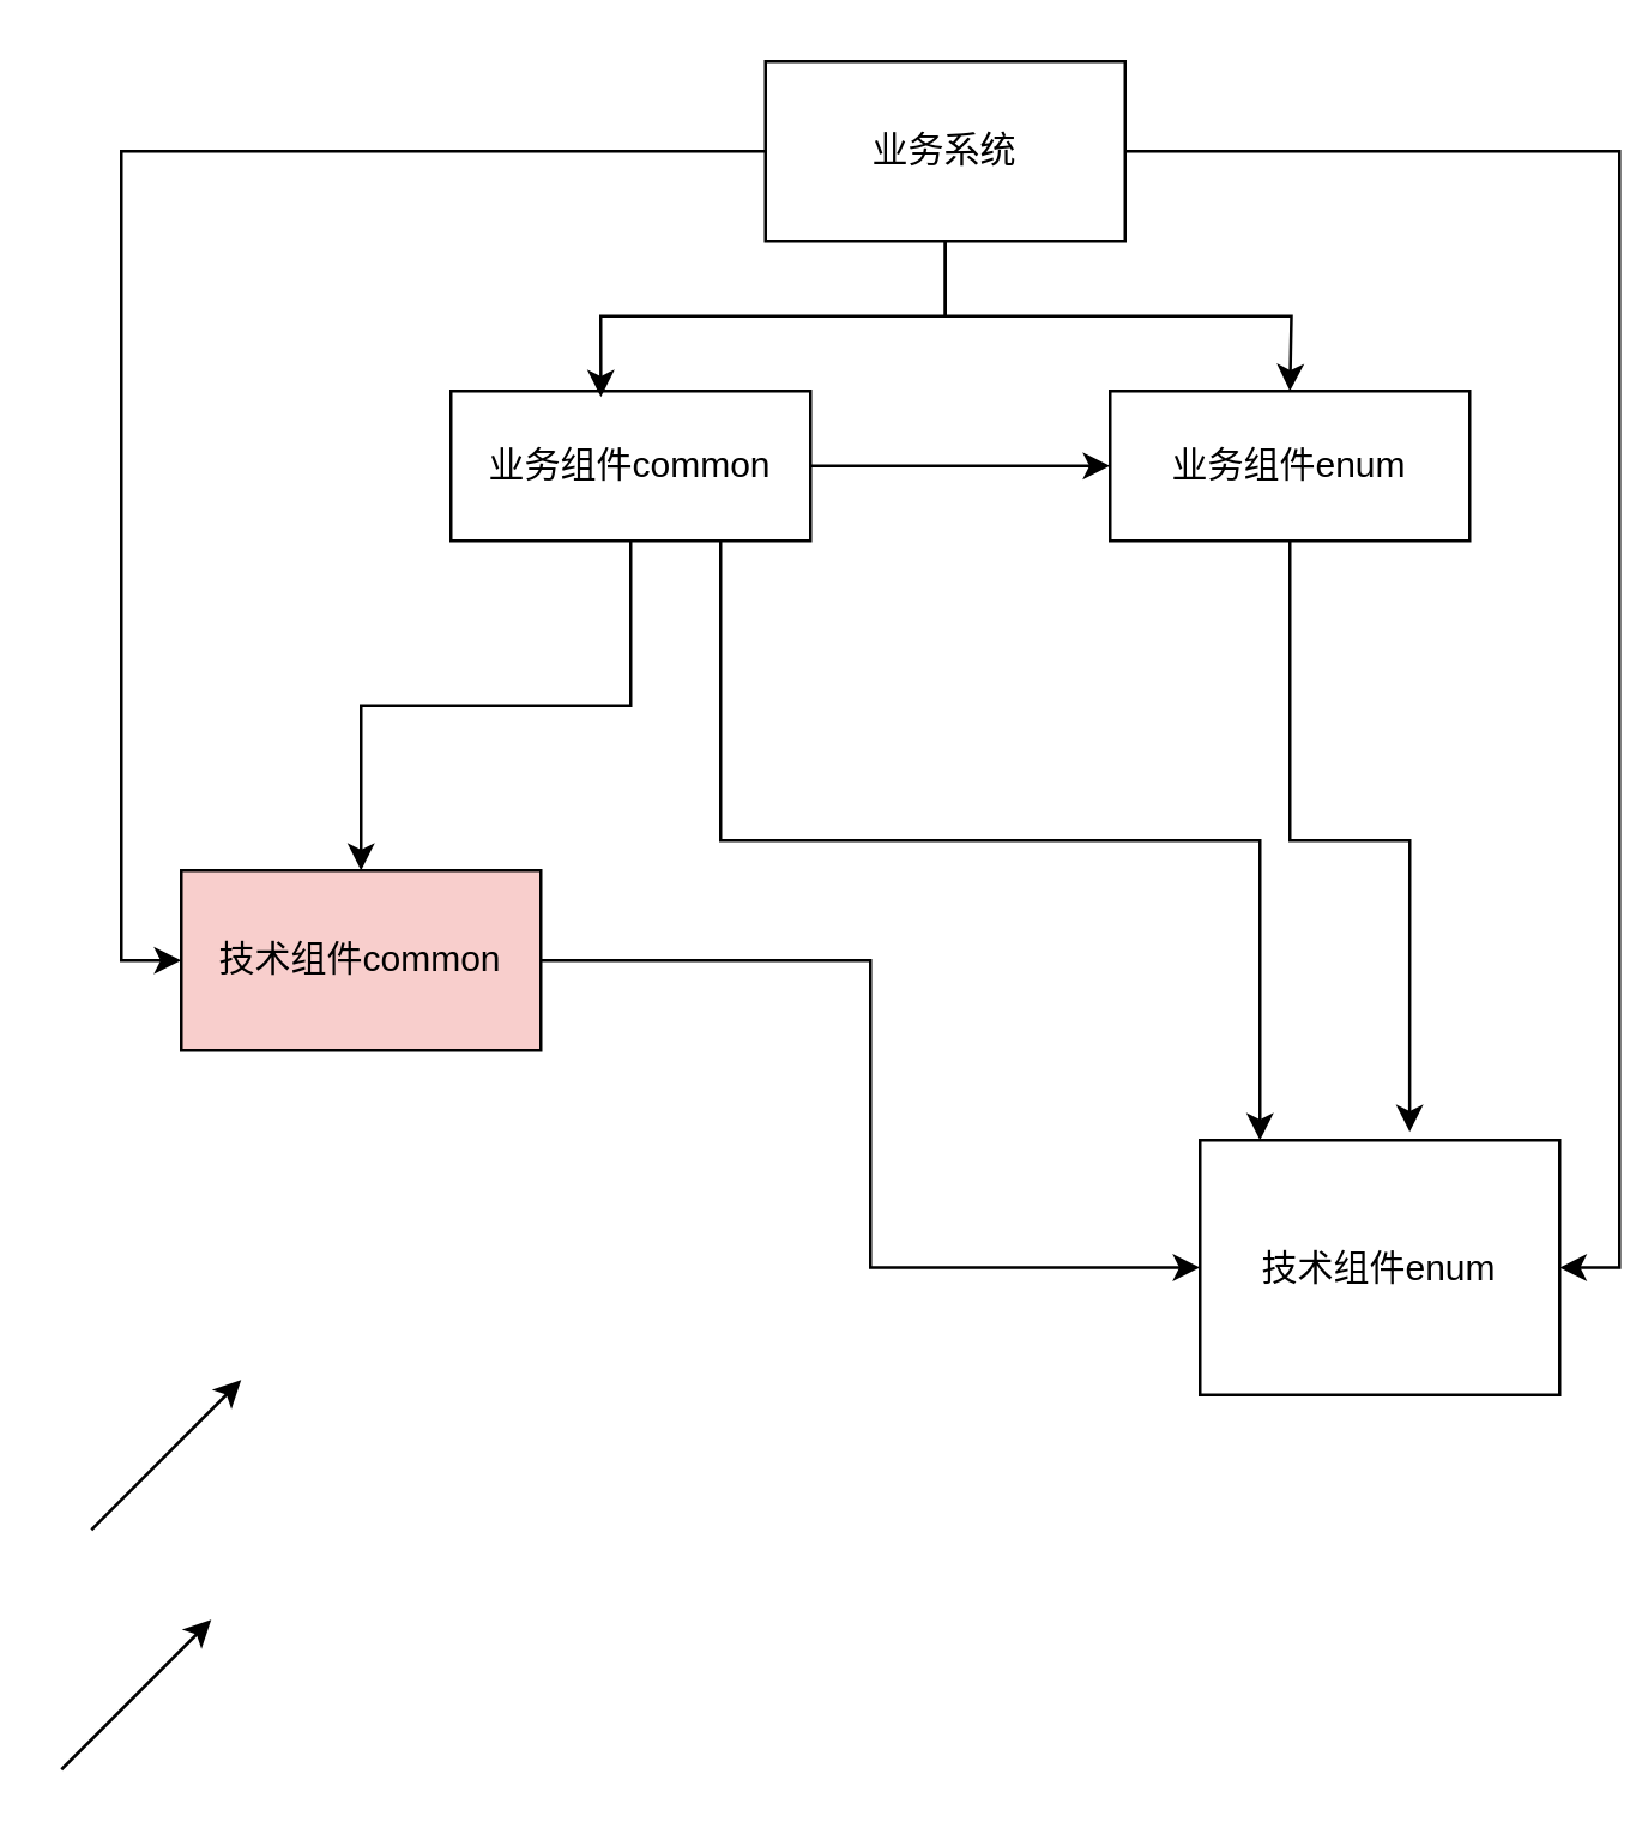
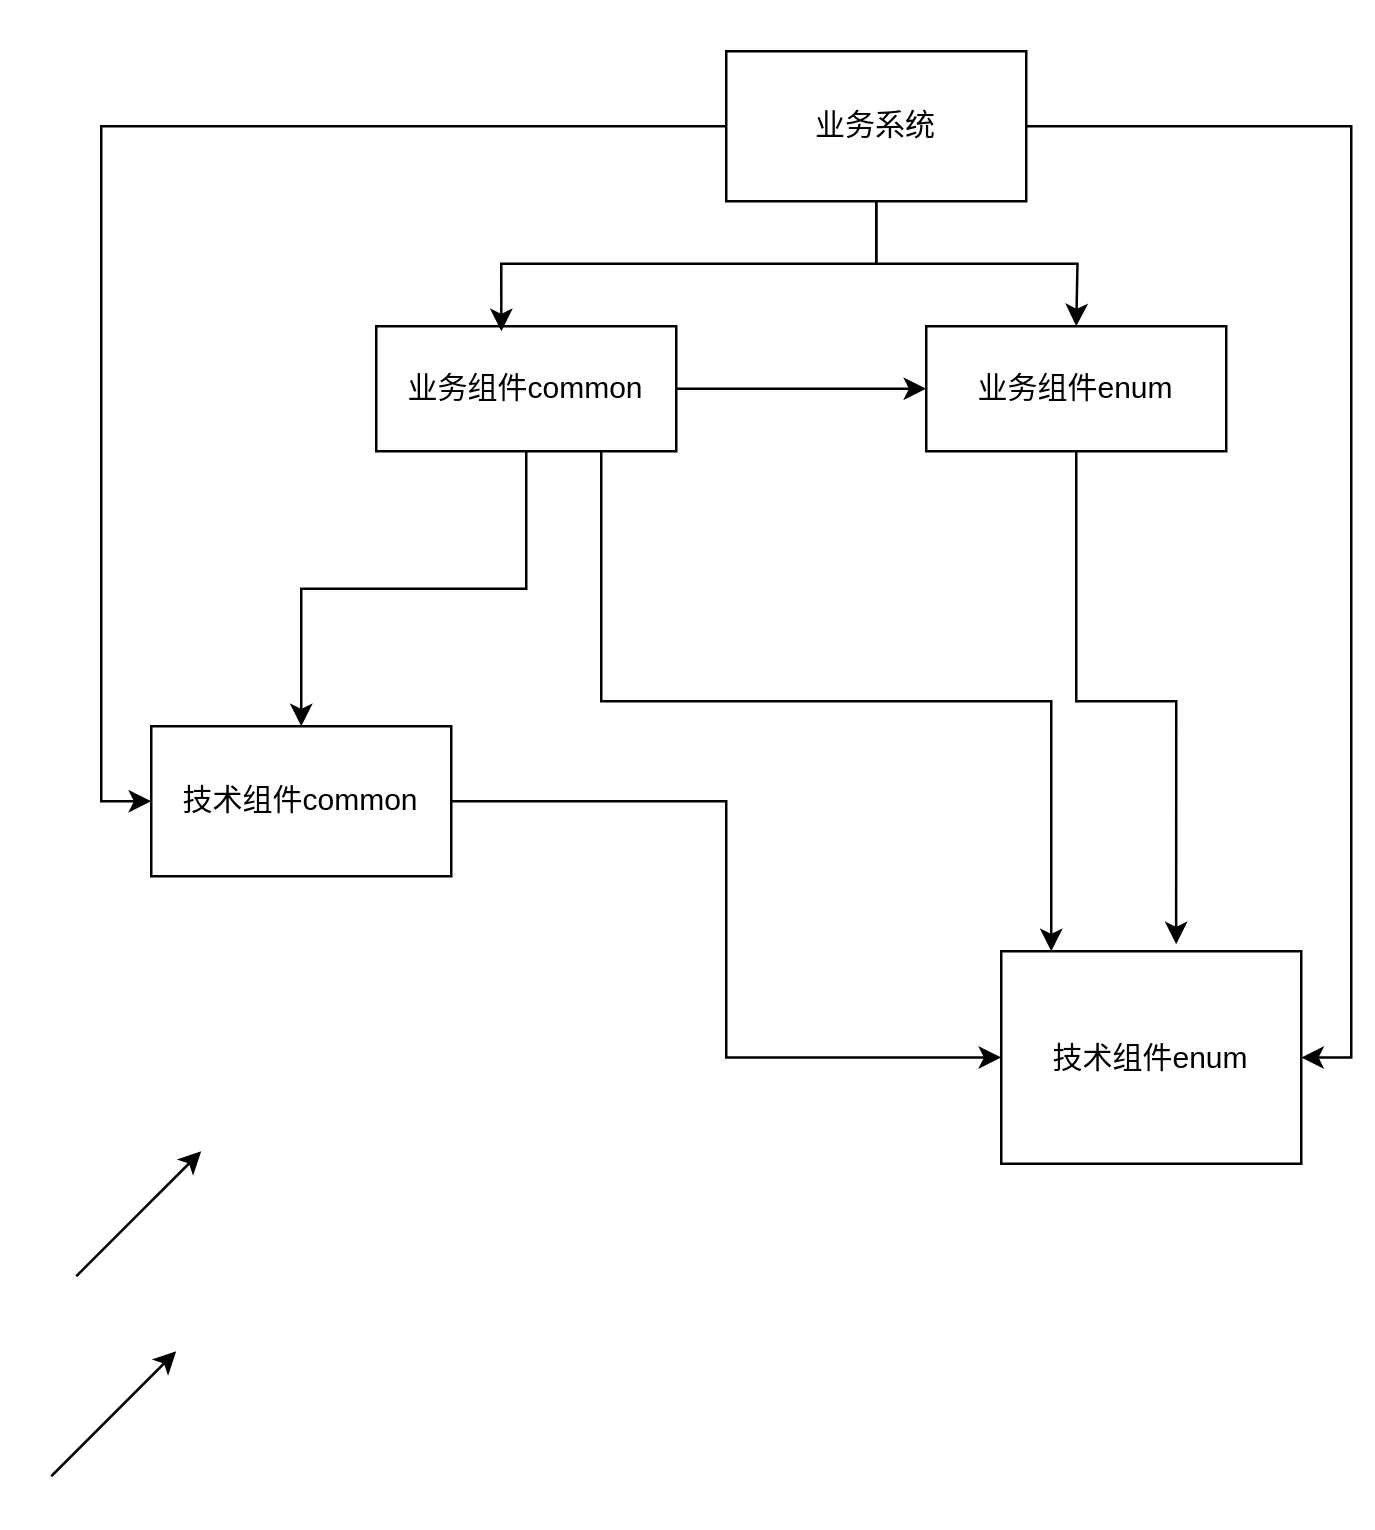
  <mxCell id="0" />
  <mxCell id="1" parent="0" />
  <mxCell id="2" style="edgeStyle=orthogonalEdgeStyle;rounded=0;orthogonalLoop=1;jettySize=auto;html=1;exitX=0.5;exitY=1;exitDx=0;exitDy=0;" edge="1" parent="1" source="5" target="7"><mxGeometry relative="1" as="geometry" /></mxCell>
  <mxCell id="3" style="edgeStyle=orthogonalEdgeStyle;rounded=0;orthogonalLoop=1;jettySize=auto;html=1;exitX=1;exitY=0.5;exitDx=0;exitDy=0;entryX=0;entryY=0.5;entryDx=0;entryDy=0;" edge="1" parent="1" source="5" target="9"><mxGeometry relative="1" as="geometry" /></mxCell>
  <mxCell id="4" style="edgeStyle=orthogonalEdgeStyle;rounded=0;orthogonalLoop=1;jettySize=auto;html=1;exitX=0.75;exitY=1;exitDx=0;exitDy=0;" edge="1" parent="1" source="5" target="10"><mxGeometry relative="1" as="geometry"><Array as="points"><mxPoint x="240" y="280" /><mxPoint x="420" y="280" /></Array></mxGeometry></mxCell>
  <mxCell id="5" value="业务组件common" style="rounded=0;whiteSpace=wrap;html=1;" vertex="1" parent="1"><mxGeometry x="150" y="130" width="120" height="50" as="geometry" /></mxCell>
  <mxCell id="6" style="edgeStyle=orthogonalEdgeStyle;rounded=0;orthogonalLoop=1;jettySize=auto;html=1;exitX=1;exitY=0.5;exitDx=0;exitDy=0;entryX=0;entryY=0.5;entryDx=0;entryDy=0;" edge="1" parent="1" source="7" target="10"><mxGeometry relative="1" as="geometry" /></mxCell>
- <mxCell id="7" value="技术组件common" style="rounded=0;whiteSpace=wrap;html=1;fillColor=#f8cecc;" vertex="1" parent="1"><mxGeometry x="60" y="290" width="120" height="60" as="geometry" /></mxCell>
+ <mxCell id="7" value="技术组件common" style="rounded=0;whiteSpace=wrap;html=1;" vertex="1" parent="1"><mxGeometry x="60" y="290" width="120" height="60" as="geometry" /></mxCell>
  <mxCell id="8" style="edgeStyle=orthogonalEdgeStyle;rounded=0;orthogonalLoop=1;jettySize=auto;html=1;entryX=0.583;entryY=-0.033;entryDx=0;entryDy=0;entryPerimeter=0;" edge="1" parent="1" source="9" target="10"><mxGeometry relative="1" as="geometry" /></mxCell>
  <mxCell id="9" value="业务组件enum" style="rounded=0;whiteSpace=wrap;html=1;" vertex="1" parent="1"><mxGeometry x="370" y="130" width="120" height="50" as="geometry" /></mxCell>
  <mxCell id="10" value="技术组件enum" style="rounded=0;whiteSpace=wrap;html=1;" vertex="1" parent="1"><mxGeometry x="400" y="380" width="120" height="85" as="geometry" /></mxCell>
  <mxCell id="11" style="edgeStyle=orthogonalEdgeStyle;rounded=0;orthogonalLoop=1;jettySize=auto;html=1;exitX=0.5;exitY=1;exitDx=0;exitDy=0;entryX=0.417;entryY=0.04;entryDx=0;entryDy=0;entryPerimeter=0;" edge="1" parent="1" source="15" target="5"><mxGeometry relative="1" as="geometry"><mxPoint x="340" y="120" as="targetPoint" /></mxGeometry></mxCell>
  <mxCell id="12" style="edgeStyle=orthogonalEdgeStyle;rounded=0;orthogonalLoop=1;jettySize=auto;html=1;entryX=0;entryY=0.5;entryDx=0;entryDy=0;" edge="1" parent="1" source="15" target="7"><mxGeometry relative="1" as="geometry" /></mxCell>
  <mxCell id="13" style="edgeStyle=orthogonalEdgeStyle;rounded=0;orthogonalLoop=1;jettySize=auto;html=1;exitX=1;exitY=0.5;exitDx=0;exitDy=0;entryX=1;entryY=0.5;entryDx=0;entryDy=0;" edge="1" parent="1" source="15" target="10"><mxGeometry relative="1" as="geometry" /></mxCell>
  <mxCell id="14" style="edgeStyle=orthogonalEdgeStyle;rounded=0;orthogonalLoop=1;jettySize=auto;html=1;exitX=0.5;exitY=1;exitDx=0;exitDy=0;" edge="1" parent="1" source="15"><mxGeometry relative="1" as="geometry"><mxPoint x="430" y="130" as="targetPoint" /></mxGeometry></mxCell>
- <mxCell id="15" value="业务系统" style="rounded=0;whiteSpace=wrap;html=1;" vertex="1" parent="1"><mxGeometry x="255" y="20" width="120" height="60" as="geometry" /></mxCell>
+ <mxCell id="15" value="业务系统" style="rounded=0;whiteSpace=wrap;html=1;" vertex="1" parent="1"><mxGeometry x="290" y="20" width="120" height="60" as="geometry" /></mxCell>
  <mxCell id="16" value="" style="endArrow=classic;html=1;" edge="1" parent="1"><mxGeometry width="50" height="50" relative="1" as="geometry"><mxPoint x="30" y="510" as="sourcePoint" /><mxPoint x="80" y="460" as="targetPoint" /></mxGeometry></mxCell>
  <mxCell id="17" value="" style="endArrow=classic;html=1;" edge="1" parent="1"><mxGeometry width="50" height="50" relative="1" as="geometry"><mxPoint x="20" y="590" as="sourcePoint" /><mxPoint x="70" y="540" as="targetPoint" /></mxGeometry></mxCell>
